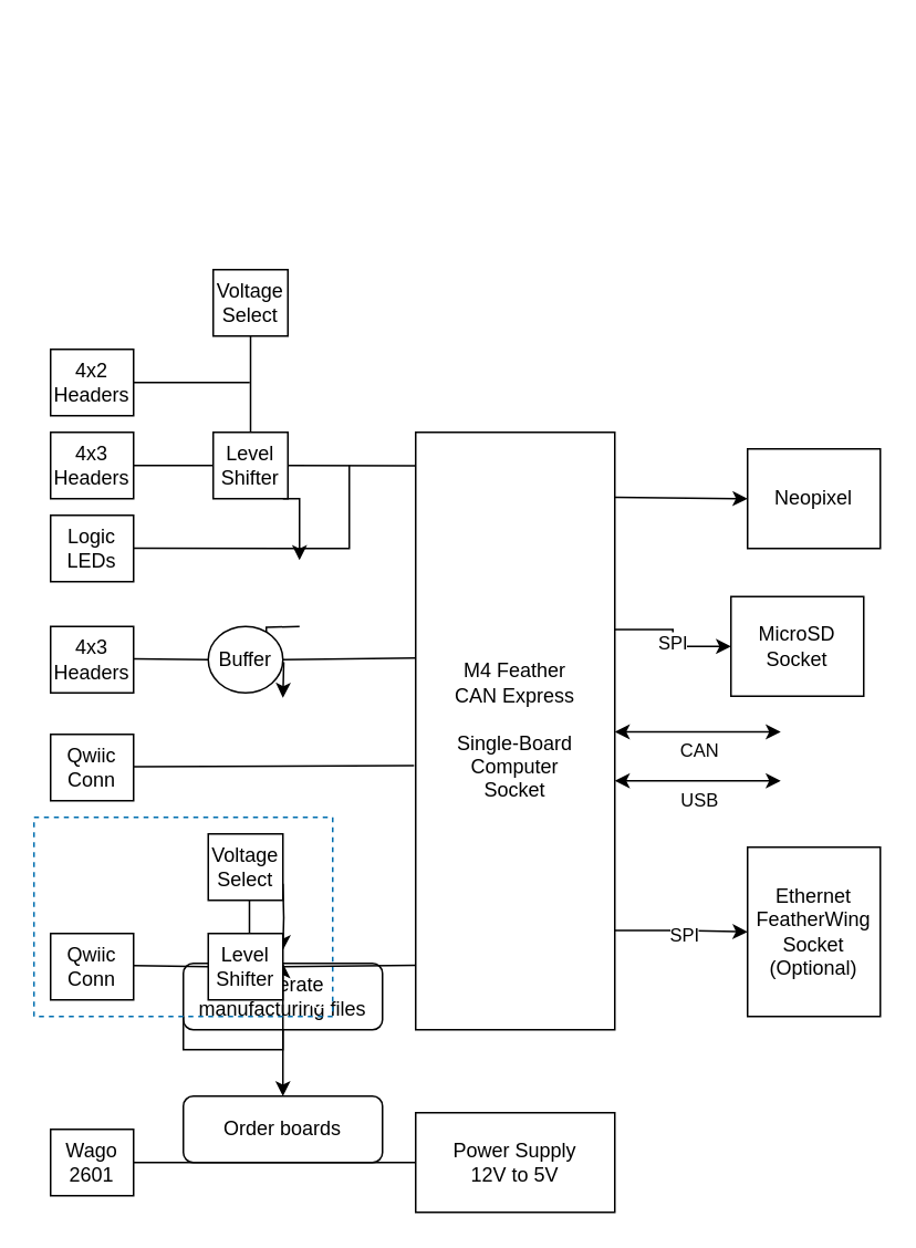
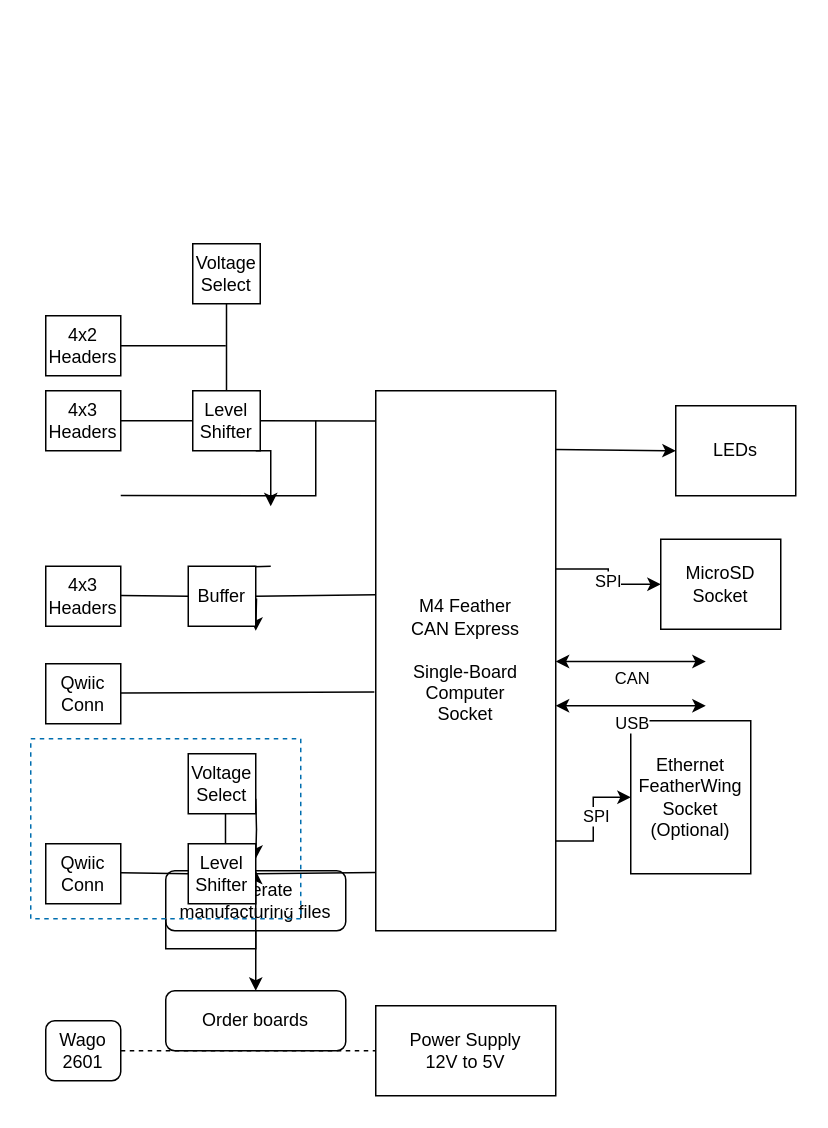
  <mxCell id="0" />
  <mxCell id="1" parent="0" />
  <mxCell id="2" value="" style="group" parent="1" vertex="1" connectable="0"><mxGeometry x="20" y="20" width="510" height="710" as="geometry" /></mxCell>
  <mxCell id="3" style="edgeStyle=orthogonalEdgeStyle;rounded=0;orthogonalLoop=1;jettySize=auto;html=1;exitX=0.5;exitY=1;exitDx=0;exitDy=0;entryX=0.5;entryY=0;entryDx=0;entryDy=0;fontColor=#000000;strokeColor=#000000;" parent="2" edge="1"><mxGeometry relative="1" as="geometry"><mxPoint x="160" y="357" as="sourcePoint" /><mxPoint x="150" y="400" as="targetPoint" /></mxGeometry></mxCell>
  <mxCell id="4" style="edgeStyle=orthogonalEdgeStyle;rounded=0;orthogonalLoop=1;jettySize=auto;html=1;exitX=0.5;exitY=1;exitDx=0;exitDy=0;entryX=0.5;entryY=0;entryDx=0;entryDy=0;fontColor=#000000;strokeColor=#000000;" parent="2" edge="1"><mxGeometry relative="1" as="geometry"><mxPoint x="160" y="317" as="targetPoint" /><mxPoint x="150" y="280" as="sourcePoint" /></mxGeometry></mxCell>
  <mxCell id="5" style="edgeStyle=orthogonalEdgeStyle;rounded=0;orthogonalLoop=1;jettySize=auto;html=1;exitX=0.5;exitY=1;exitDx=0;exitDy=0;entryX=0.5;entryY=0;entryDx=0;entryDy=0;fontColor=#000000;strokeColor=#000000;" parent="2" edge="1"><mxGeometry relative="1" as="geometry"><mxPoint x="150.0" y="512" as="sourcePoint" /><mxPoint x="150.0" y="552" as="targetPoint" /></mxGeometry></mxCell>
  <mxCell id="6" style="edgeStyle=orthogonalEdgeStyle;rounded=0;orthogonalLoop=1;jettySize=auto;html=1;exitX=0.5;exitY=1;exitDx=0;exitDy=0;entryX=0.5;entryY=0;entryDx=0;entryDy=0;fontColor=#000000;strokeColor=#000000;" parent="2" source="7" target="10" edge="1"><mxGeometry relative="1" as="geometry" /></mxCell>
  <mxCell id="7" value="Generate manufacturing files" style="rounded=1;whiteSpace=wrap;html=1;fontSize=12;glass=0;strokeWidth=1;shadow=0;fontColor=#000000;strokeColor=#000000;" parent="2" vertex="1"><mxGeometry x="90" y="560" width="120" height="40" as="geometry" /></mxCell>
  <mxCell id="8" style="edgeStyle=orthogonalEdgeStyle;rounded=0;orthogonalLoop=1;jettySize=auto;html=1;exitX=0.5;exitY=1;exitDx=0;exitDy=0;entryX=0.5;entryY=0;entryDx=0;entryDy=0;fontColor=#000000;strokeColor=#000000;" parent="2" source="9" target="7" edge="1"><mxGeometry relative="1" as="geometry" /></mxCell>
  <mxCell id="9" value="x2" style="rounded=0;whiteSpace=wrap;html=1;fontSize=12;glass=0;strokeWidth=1;shadow=0;fontColor=#ffffff;strokeColor=#006EAF;align=right;verticalAlign=bottom;fillColor=none;dashed=1;" parent="2" vertex="1"><mxGeometry y="472" width="180" height="120" as="geometry" /></mxCell>
  <mxCell id="10" value="Order boards" style="rounded=1;whiteSpace=wrap;html=1;fontSize=12;glass=0;strokeWidth=1;shadow=0;fontColor=#000000;strokeColor=#000000;" parent="2" vertex="1"><mxGeometry x="90" y="640" width="120" height="40" as="geometry" /></mxCell>
  <mxCell id="11" style="edgeStyle=orthogonalEdgeStyle;rounded=0;orthogonalLoop=1;jettySize=auto;html=1;exitX=0.994;exitY=0.834;exitDx=0;exitDy=0;exitPerimeter=0;" parent="2" source="15" target="38" edge="1"><mxGeometry relative="1" as="geometry" /></mxCell>
  <mxCell id="12" value="SPI" style="edgeLabel;html=1;align=center;verticalAlign=middle;resizable=0;points=[];" parent="11" vertex="1" connectable="0"><mxGeometry x="0.051" y="-1" relative="1" as="geometry"><mxPoint as="offset" /></mxGeometry></mxCell>
  <mxCell id="13" style="edgeStyle=orthogonalEdgeStyle;rounded=0;orthogonalLoop=1;jettySize=auto;html=1;exitX=1;exitY=0.33;exitDx=0;exitDy=0;entryX=0;entryY=0.5;entryDx=0;entryDy=0;exitPerimeter=0;" parent="2" source="15" target="39" edge="1"><mxGeometry relative="1" as="geometry" /></mxCell>
  <mxCell id="14" value="SPI" style="edgeLabel;html=1;align=center;verticalAlign=middle;resizable=0;points=[];" parent="13" vertex="1" connectable="0"><mxGeometry x="0.08" y="-1" relative="1" as="geometry"><mxPoint as="offset" /></mxGeometry></mxCell>
  <mxCell id="15" value="M4 Feather&lt;div&gt;CAN Express&lt;/div&gt;&lt;div&gt;&lt;br&gt;&lt;/div&gt;&lt;div&gt;Single-Board&lt;/div&gt;&lt;div&gt;Computer&lt;/div&gt;&lt;div&gt;Socket&lt;/div&gt;" style="whiteSpace=wrap;html=1;" parent="2" vertex="1"><mxGeometry x="230" y="240" width="120" height="360" as="geometry" /></mxCell>
  <mxCell id="16" value="&lt;span style=&quot;color: rgba(0, 0, 0, 0); font-family: monospace; font-size: 0px; text-align: start; background-color: rgb(27, 29, 30);&quot;&gt;%3CmxGraphModel%3E%3Croot%3E%3CmxCell%20id%3D%220%22%2F%3E%3CmxCell%20id%3D%221%22%20parent%3D%220%22%2F%3E%3CmxCell%20id%3D%222%22%20value%3D%22Ethernet%26lt%3Bdiv%26gt%3BFeatherWing%26lt%3B%2Fdiv%26gt%3B%26lt%3Bdiv%26gt%3BSocket%26lt%3B%2Fdiv%26gt%3B%26lt%3Bdiv%26gt%3B(Optional)%26lt%3B%2Fdiv%26gt%3B%22%20style%3D%22whiteSpace%3Dwrap%3Bhtml%3D1%3B%22%20vertex%3D%221%22%20parent%3D%221%22%3E%3CmxGeometry%20x%3D%22520%22%20y%3D%22530%22%20width%3D%22120%22%20height%3D%22102%22%20as%3D%22geometry%22%2F%3E%3C%2FmxCell%3E%3C%2Froot%3E%3C%2FmxGraphModel%3E&lt;/span&gt;" style="endArrow=classic;html=1;rounded=0;startArrow=classic;startFill=1;" parent="2" edge="1"><mxGeometry relative="1" as="geometry"><mxPoint x="350" y="420.5" as="sourcePoint" /><mxPoint x="450" y="420.5" as="targetPoint" /></mxGeometry></mxCell>
  <mxCell id="17" value="CAN" style="edgeLabel;resizable=0;html=1;;align=center;verticalAlign=middle;" parent="16" connectable="0" vertex="1"><mxGeometry relative="1" as="geometry"><mxPoint y="11" as="offset" /></mxGeometry></mxCell>
  <mxCell id="18" value="Level&lt;div&gt;Shifter&lt;/div&gt;" style="rounded=0;whiteSpace=wrap;html=1;" parent="2" vertex="1"><mxGeometry x="108" y="240" width="45" height="40" as="geometry" /></mxCell>
  <mxCell id="19" value="Voltage&lt;div&gt;Select&lt;/div&gt;" style="rounded=0;whiteSpace=wrap;html=1;" parent="2" vertex="1"><mxGeometry x="108" y="142" width="45" height="40" as="geometry" /></mxCell>
  <mxCell id="20" value="" style="edgeStyle=orthogonalEdgeStyle;rounded=0;orthogonalLoop=1;jettySize=auto;html=1;endArrow=none;endFill=0;" parent="2" source="21" target="18" edge="1"><mxGeometry relative="1" as="geometry" /></mxCell>
  <mxCell id="21" value="4x3&lt;div&gt;Headers&lt;/div&gt;" style="rounded=0;whiteSpace=wrap;html=1;" parent="2" vertex="1"><mxGeometry x="10" y="240" width="50" height="40" as="geometry" /></mxCell>
- <mxCell id="22" value="Logic LEDs" style="rounded=0;whiteSpace=wrap;html=1;" parent="2" vertex="1"><mxGeometry x="10" y="290" width="50" height="40" as="geometry" /></mxCell>
- <mxCell id="23" value="Buffer" style="ellipse;whiteSpace=wrap;html=1;" parent="2" vertex="1"><mxGeometry x="105" y="357" width="45" height="40" as="geometry" /></mxCell>
+ <mxCell id="23" value="Buffer" style="rounded=0;whiteSpace=wrap;html=1;" parent="2" vertex="1"><mxGeometry x="105" y="357" width="45" height="40" as="geometry" /></mxCell>
  <mxCell id="24" value="4x3&lt;div&gt;Headers&lt;/div&gt;" style="rounded=0;whiteSpace=wrap;html=1;" parent="2" vertex="1"><mxGeometry x="10" y="357" width="50" height="40" as="geometry" /></mxCell>
  <mxCell id="25" value="Level&lt;div&gt;Shifter&lt;/div&gt;" style="rounded=0;whiteSpace=wrap;html=1;" parent="2" vertex="1"><mxGeometry x="105" y="542" width="45" height="40" as="geometry" /></mxCell>
  <mxCell id="26" value="Voltage&lt;div&gt;Select&lt;/div&gt;" style="whiteSpace=wrap;html=1;rounded=0;" parent="2" vertex="1"><mxGeometry x="105" y="482" width="45" height="40" as="geometry" /></mxCell>
  <mxCell id="27" value="Qwiic Conn" style="rounded=0;whiteSpace=wrap;html=1;" parent="2" vertex="1"><mxGeometry x="10" y="542" width="50" height="40" as="geometry" /></mxCell>
  <mxCell id="28" value="Qwiic Conn" style="rounded=0;whiteSpace=wrap;html=1;" parent="2" vertex="1"><mxGeometry x="10" y="422" width="50" height="40" as="geometry" /></mxCell>
  <mxCell id="29" value="" style="endArrow=none;html=1;rounded=0;exitX=0.5;exitY=0;exitDx=0;exitDy=0;entryX=0.5;entryY=1;entryDx=0;entryDy=0;" parent="2" source="18" target="19" edge="1"><mxGeometry width="50" height="50" relative="1" as="geometry"><mxPoint x="83" y="270" as="sourcePoint" /><mxPoint x="133" y="220" as="targetPoint" /></mxGeometry></mxCell>
  <mxCell id="30" value="" style="endArrow=none;html=1;rounded=0;exitX=0.5;exitY=0;exitDx=0;exitDy=0;entryX=0.5;entryY=1;entryDx=0;entryDy=0;" parent="2" edge="1"><mxGeometry width="50" height="50" relative="1" as="geometry"><mxPoint x="129.83" y="542" as="sourcePoint" /><mxPoint x="129.83" y="522" as="targetPoint" /></mxGeometry></mxCell>
  <mxCell id="31" value="" style="endArrow=none;html=1;rounded=0;entryX=0;entryY=0.056;entryDx=0;entryDy=0;entryPerimeter=0;exitX=1;exitY=0.5;exitDx=0;exitDy=0;" parent="2" source="18" target="15" edge="1"><mxGeometry width="50" height="50" relative="1" as="geometry"><mxPoint x="160" y="260" as="sourcePoint" /><mxPoint x="220" y="260" as="targetPoint" /></mxGeometry></mxCell>
  <mxCell id="32" value="" style="endArrow=none;html=1;rounded=0;" parent="2" edge="1"><mxGeometry width="50" height="50" relative="1" as="geometry"><mxPoint x="60" y="309.83" as="sourcePoint" /><mxPoint x="190" y="260" as="targetPoint" /><Array as="points"><mxPoint x="190" y="310" /></Array></mxGeometry></mxCell>
  <mxCell id="33" value="" style="endArrow=none;html=1;rounded=0;exitX=1;exitY=0.5;exitDx=0;exitDy=0;entryX=0;entryY=0.378;entryDx=0;entryDy=0;entryPerimeter=0;" parent="2" source="23" target="15" edge="1"><mxGeometry width="50" height="50" relative="1" as="geometry"><mxPoint x="160" y="377" as="sourcePoint" /><mxPoint x="220" y="377" as="targetPoint" /></mxGeometry></mxCell>
  <mxCell id="34" value="" style="endArrow=none;html=1;rounded=0;entryX=0;entryY=0.5;entryDx=0;entryDy=0;" parent="2" target="23" edge="1"><mxGeometry width="50" height="50" relative="1" as="geometry"><mxPoint x="60" y="376.44" as="sourcePoint" /><mxPoint x="100" y="376.73" as="targetPoint" /></mxGeometry></mxCell>
  <mxCell id="35" value="" style="endArrow=none;html=1;rounded=0;entryX=-0.008;entryY=0.558;entryDx=0;entryDy=0;entryPerimeter=0;" parent="2" target="15" edge="1"><mxGeometry width="50" height="50" relative="1" as="geometry"><mxPoint x="60" y="441.58" as="sourcePoint" /><mxPoint x="210" y="442" as="targetPoint" /></mxGeometry></mxCell>
  <mxCell id="36" value="" style="endArrow=none;html=1;rounded=0;exitX=1;exitY=0.5;exitDx=0;exitDy=0;entryX=0;entryY=0.892;entryDx=0;entryDy=0;entryPerimeter=0;" parent="2" source="25" target="15" edge="1"><mxGeometry width="50" height="50" relative="1" as="geometry"><mxPoint x="160" y="562" as="sourcePoint" /><mxPoint x="220" y="562" as="targetPoint" /></mxGeometry></mxCell>
  <mxCell id="37" value="" style="endArrow=none;html=1;rounded=0;entryX=0;entryY=0.5;entryDx=0;entryDy=0;" parent="2" target="25" edge="1"><mxGeometry width="50" height="50" relative="1" as="geometry"><mxPoint x="60" y="561.27" as="sourcePoint" /><mxPoint x="100" y="561.56" as="targetPoint" /></mxGeometry></mxCell>
- <mxCell id="38" value="Ethernet&lt;div&gt;FeatherWing&lt;/div&gt;&lt;div&gt;Socket&lt;/div&gt;&lt;div&gt;(Optional)&lt;/div&gt;" style="whiteSpace=wrap;html=1;" parent="2" vertex="1"><mxGeometry x="430" y="490" width="80" height="102" as="geometry" /></mxCell>
+ <mxCell id="38" value="Ethernet&lt;div&gt;FeatherWing&lt;/div&gt;&lt;div&gt;Socket&lt;/div&gt;&lt;div&gt;(Optional)&lt;/div&gt;" style="whiteSpace=wrap;html=1;" parent="2" vertex="1"><mxGeometry x="400" y="460" width="80" height="102" as="geometry" /></mxCell>
  <mxCell id="39" value="MicroSD&lt;div&gt;Socket&lt;/div&gt;" style="whiteSpace=wrap;html=1;" parent="2" vertex="1"><mxGeometry x="420" y="339" width="80" height="60" as="geometry" /></mxCell>
- <mxCell id="40" value="Neopixel" style="whiteSpace=wrap;html=1;" parent="2" vertex="1"><mxGeometry x="430" y="250" width="80" height="60" as="geometry" /></mxCell>
+ <mxCell id="40" value="LEDs" style="whiteSpace=wrap;html=1;" parent="2" vertex="1"><mxGeometry x="430" y="250" width="80" height="60" as="geometry" /></mxCell>
  <mxCell id="41" value="" style="endArrow=classic;html=1;rounded=0;entryX=0;entryY=0.5;entryDx=0;entryDy=0;exitX=1;exitY=0.109;exitDx=0;exitDy=0;exitPerimeter=0;endFill=1;" parent="2" source="15" target="40" edge="1"><mxGeometry width="50" height="50" relative="1" as="geometry"><mxPoint x="370" y="280" as="sourcePoint" /><mxPoint x="420" y="230" as="targetPoint" /></mxGeometry></mxCell>
- <mxCell id="42" style="edgeStyle=orthogonalEdgeStyle;rounded=0;orthogonalLoop=1;jettySize=auto;html=1;endArrow=none;endFill=0;" parent="2" source="43" target="44" edge="1"><mxGeometry relative="1" as="geometry" /></mxCell>
- <mxCell id="43" value="Wago&lt;div&gt;2601&lt;/div&gt;" style="rounded=0;whiteSpace=wrap;html=1;" parent="2" vertex="1"><mxGeometry x="10" y="660" width="50" height="40" as="geometry" /></mxCell>
+ <mxCell id="42" style="edgeStyle=orthogonalEdgeStyle;rounded=0;orthogonalLoop=1;jettySize=auto;html=1;endArrow=none;endFill=0;dashed=1;" parent="2" source="43" target="44" edge="1"><mxGeometry relative="1" as="geometry" /></mxCell>
+ <mxCell id="43" value="Wago&lt;div&gt;2601&lt;/div&gt;" style="whiteSpace=wrap;html=1;rounded=1;" parent="2" vertex="1"><mxGeometry x="10" y="660" width="50" height="40" as="geometry" /></mxCell>
  <mxCell id="44" value="Power Supply&lt;div&gt;12V to 5V&lt;/div&gt;" style="whiteSpace=wrap;html=1;" parent="2" vertex="1"><mxGeometry x="230" y="650" width="120" height="60" as="geometry" /></mxCell>
  <mxCell id="45" value="&lt;span style=&quot;color: rgba(0, 0, 0, 0); font-family: monospace; font-size: 0px; text-align: start; background-color: rgb(27, 29, 30);&quot;&gt;%3CmxGraphModel%3E%3Croot%3E%3CmxCell%20id%3D%220%22%2F%3E%3CmxCell%20id%3D%221%22%20parent%3D%220%22%2F%3E%3CmxCell%20id%3D%222%22%20value%3D%22Ethernet%26lt%3Bdiv%26gt%3BFeatherWing%26lt%3B%2Fdiv%26gt%3B%26lt%3Bdiv%26gt%3BSocket%26lt%3B%2Fdiv%26gt%3B%26lt%3Bdiv%26gt%3B(Optional)%26lt%3B%2Fdiv%26gt%3B%22%20style%3D%22whiteSpace%3Dwrap%3Bhtml%3D1%3B%22%20vertex%3D%221%22%20parent%3D%221%22%3E%3CmxGeometry%20x%3D%22520%22%20y%3D%22530%22%20width%3D%22120%22%20height%3D%22102%22%20as%3D%22geometry%22%2F%3E%3C%2FmxCell%3E%3C%2Froot%3E%3C%2FmxGraphModel%3E&lt;/span&gt;" style="endArrow=classic;html=1;rounded=0;startArrow=classic;startFill=1;" parent="2" edge="1"><mxGeometry relative="1" as="geometry"><mxPoint x="350" y="450" as="sourcePoint" /><mxPoint x="450" y="450" as="targetPoint" /></mxGeometry></mxCell>
  <mxCell id="46" value="USB" style="edgeLabel;resizable=0;html=1;;align=center;verticalAlign=middle;" parent="45" connectable="0" vertex="1"><mxGeometry relative="1" as="geometry"><mxPoint y="11" as="offset" /></mxGeometry></mxCell>
  <mxCell id="47" value="4x2&lt;div&gt;Headers&lt;/div&gt;" style="rounded=0;whiteSpace=wrap;html=1;" parent="2" vertex="1"><mxGeometry x="10" y="190" width="50" height="40" as="geometry" /></mxCell>
  <mxCell id="48" value="" style="endArrow=none;html=1;rounded=0;exitX=1;exitY=0.5;exitDx=0;exitDy=0;" parent="2" source="47" edge="1"><mxGeometry width="50" height="50" relative="1" as="geometry"><mxPoint x="170" y="290" as="sourcePoint" /><mxPoint x="130" y="210" as="targetPoint" /></mxGeometry></mxCell>
